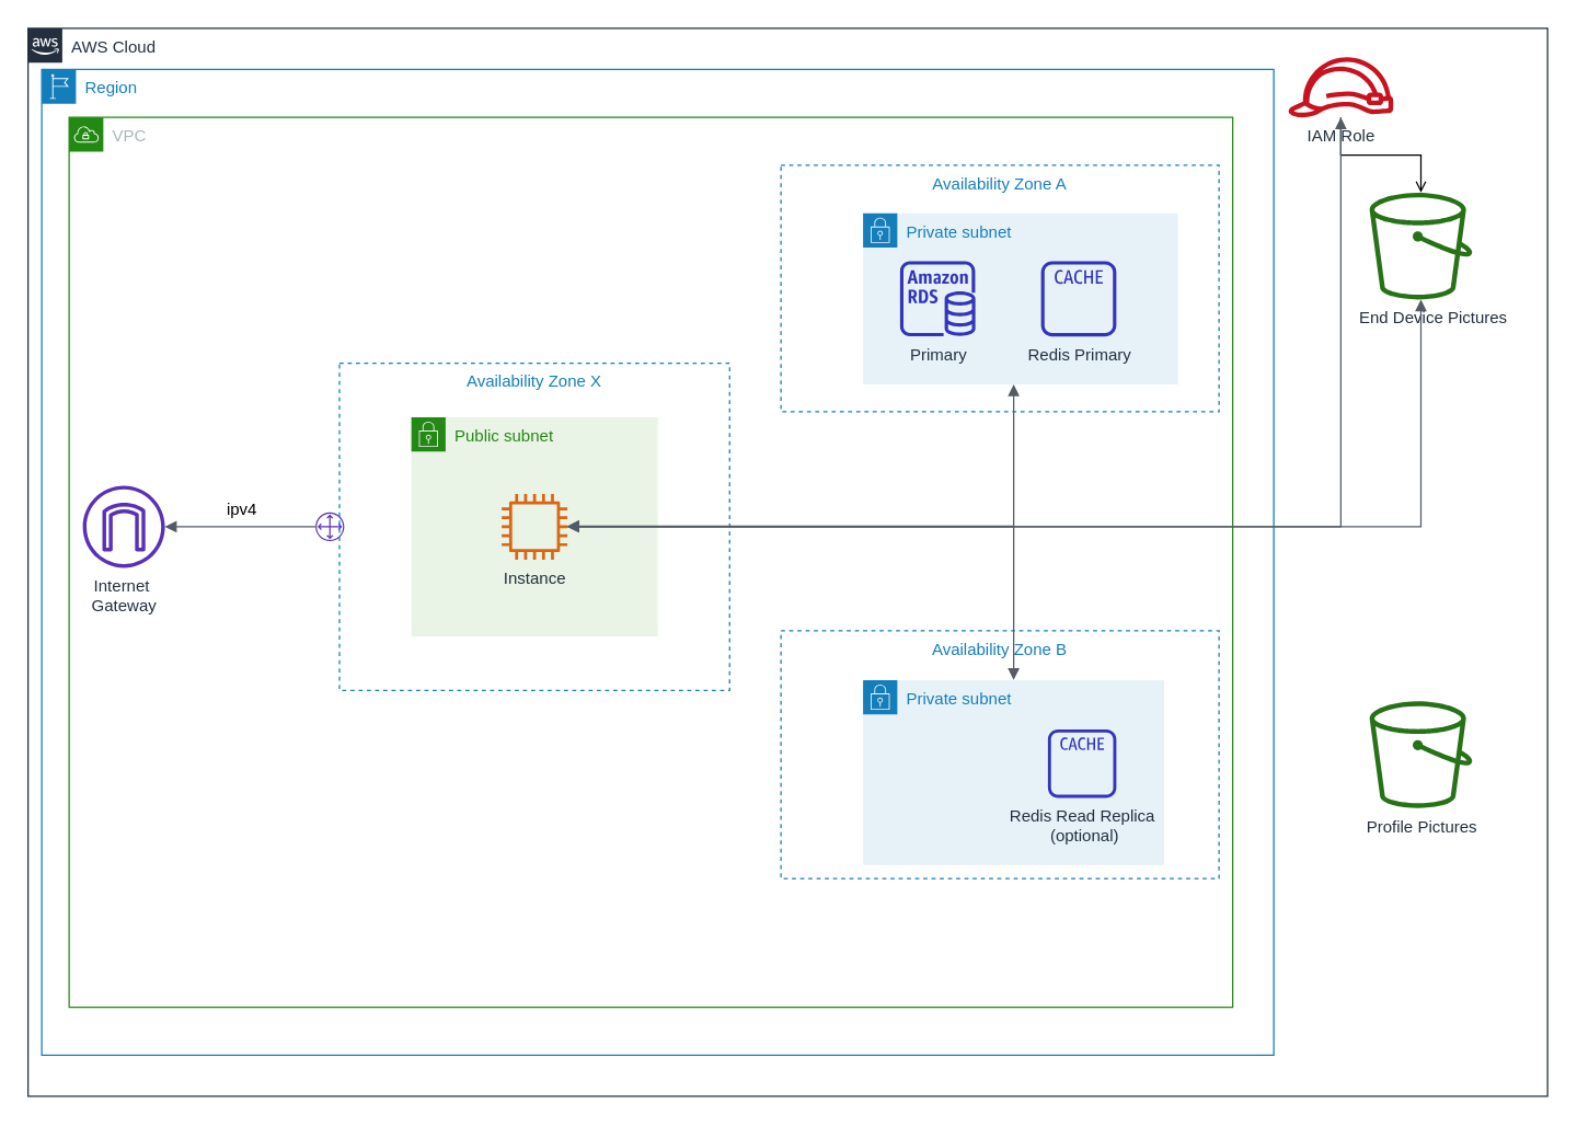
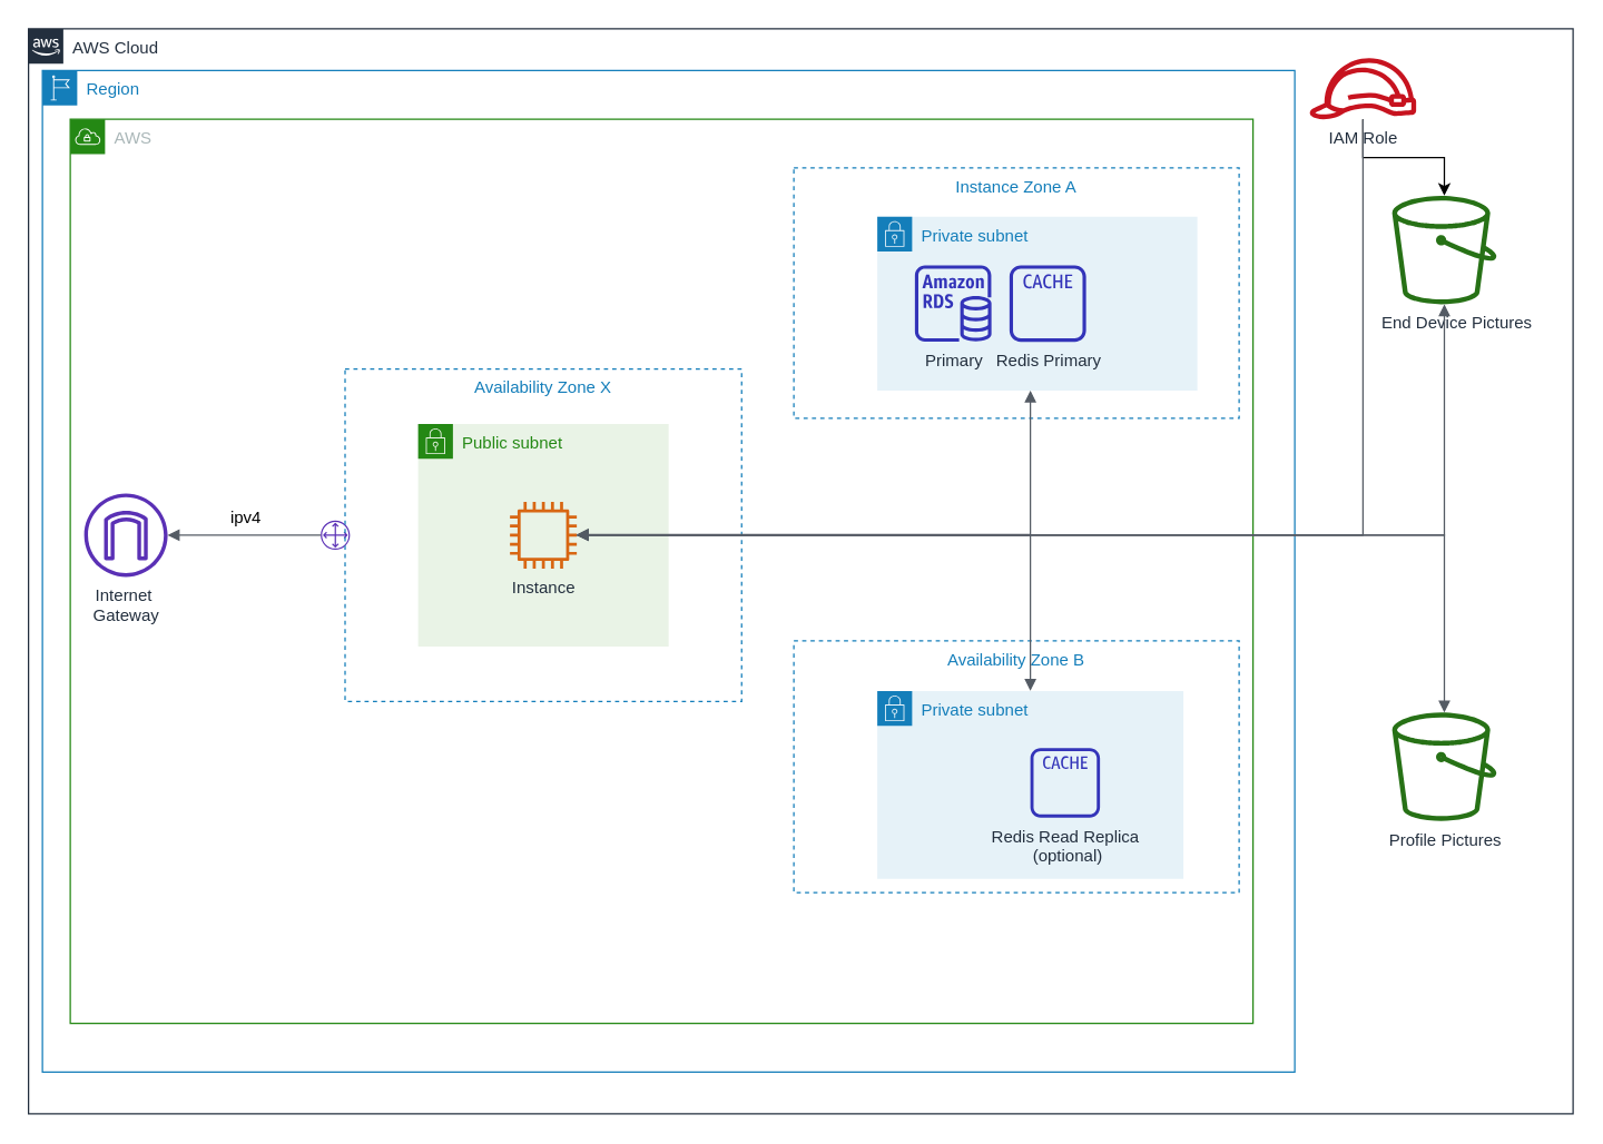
  <mxCell id="0" />
  <mxCell id="1" parent="0" />
  <mxCell id="2" value="AWS Cloud" style="points=[[0,0],[0.25,0],[0.5,0],[0.75,0],[1,0],[1,0.25],[1,0.5],[1,0.75],[1,1],[0.75,1],[0.5,1],[0.25,1],[0,1],[0,0.75],[0,0.5],[0,0.25]];outlineConnect=0;gradientColor=none;html=1;whiteSpace=wrap;fontSize=12;fontStyle=0;shape=mxgraph.aws4.group;grIcon=mxgraph.aws4.group_aws_cloud_alt;strokeColor=#232F3E;fillColor=none;verticalAlign=top;align=left;spacingLeft=30;fontColor=#232F3E;dashed=0;" parent="1" vertex="1"><mxGeometry x="20" width="1110" height="780" as="geometry" y="20" /></mxCell>
  <mxCell id="3" value="Region" style="points=[[0,0],[0.25,0],[0.5,0],[0.75,0],[1,0],[1,0.25],[1,0.5],[1,0.75],[1,1],[0.75,1],[0.5,1],[0.25,1],[0,1],[0,0.75],[0,0.5],[0,0.25]];outlineConnect=0;gradientColor=none;html=1;whiteSpace=wrap;fontSize=12;fontStyle=0;shape=mxgraph.aws4.group;grIcon=mxgraph.aws4.group_region;strokeColor=#147EBA;fillColor=none;verticalAlign=top;align=left;spacingLeft=30;fontColor=#147EBA;dashed=0;" parent="1" vertex="1"><mxGeometry x="30" y="50" width="900" height="720" as="geometry" /></mxCell>
- <mxCell id="4" value="VPC" style="points=[[0,0],[0.25,0],[0.5,0],[0.75,0],[1,0],[1,0.25],[1,0.5],[1,0.75],[1,1],[0.75,1],[0.5,1],[0.25,1],[0,1],[0,0.75],[0,0.5],[0,0.25]];outlineConnect=0;gradientColor=none;html=1;whiteSpace=wrap;fontSize=12;fontStyle=0;shape=mxgraph.aws4.group;grIcon=mxgraph.aws4.group_vpc;strokeColor=#248814;fillColor=none;verticalAlign=top;align=left;spacingLeft=30;fontColor=#AAB7B8;dashed=0;" parent="1" vertex="1"><mxGeometry x="50" y="85" width="850" height="650" as="geometry" /></mxCell>
+ <mxCell id="4" value="AWS" style="points=[[0,0],[0.25,0],[0.5,0],[0.75,0],[1,0],[1,0.25],[1,0.5],[1,0.75],[1,1],[0.75,1],[0.5,1],[0.25,1],[0,1],[0,0.75],[0,0.5],[0,0.25]];outlineConnect=0;gradientColor=none;html=1;whiteSpace=wrap;fontSize=12;fontStyle=0;shape=mxgraph.aws4.group;grIcon=mxgraph.aws4.group_vpc;strokeColor=#248814;fillColor=none;verticalAlign=top;align=left;spacingLeft=30;fontColor=#AAB7B8;dashed=0;" parent="1" vertex="1"><mxGeometry x="50" y="85" width="850" height="650" as="geometry" /></mxCell>
  <mxCell id="5" value="Availability Zone B" style="fillColor=none;strokeColor=#147EBA;dashed=1;verticalAlign=top;fontStyle=0;fontColor=#147EBA;" parent="1" vertex="1"><mxGeometry x="570" y="460" width="320" height="181" as="geometry" /></mxCell>
- <mxCell id="6" value="Availability Zone A" style="fillColor=none;strokeColor=#147EBA;dashed=1;verticalAlign=top;fontStyle=0;fontColor=#147EBA;" parent="1" vertex="1"><mxGeometry x="570" y="120" width="320" height="180" as="geometry" /></mxCell>
+ <mxCell id="6" value="Instance Zone A" style="fillColor=none;strokeColor=#147EBA;dashed=1;verticalAlign=top;fontStyle=0;fontColor=#147EBA;" parent="1" vertex="1"><mxGeometry x="570" y="120" width="320" height="180" as="geometry" /></mxCell>
  <mxCell id="7" value="Private subnet" style="points=[[0,0],[0.25,0],[0.5,0],[0.75,0],[1,0],[1,0.25],[1,0.5],[1,0.75],[1,1],[0.75,1],[0.5,1],[0.25,1],[0,1],[0,0.75],[0,0.5],[0,0.25]];outlineConnect=0;gradientColor=none;html=1;whiteSpace=wrap;fontSize=12;fontStyle=0;shape=mxgraph.aws4.group;grIcon=mxgraph.aws4.group_security_group;grStroke=0;strokeColor=#147EBA;fillColor=#E6F2F8;verticalAlign=top;align=left;spacingLeft=30;fontColor=#147EBA;dashed=0;" parent="1" vertex="1"><mxGeometry x="630" y="155" width="230" height="125" as="geometry" /></mxCell>
  <mxCell id="8" value="Private subnet" style="points=[[0,0],[0.25,0],[0.5,0],[0.75,0],[1,0],[1,0.25],[1,0.5],[1,0.75],[1,1],[0.75,1],[0.5,1],[0.25,1],[0,1],[0,0.75],[0,0.5],[0,0.25]];outlineConnect=0;gradientColor=none;html=1;whiteSpace=wrap;fontSize=12;fontStyle=0;shape=mxgraph.aws4.group;grIcon=mxgraph.aws4.group_security_group;grStroke=0;strokeColor=#147EBA;fillColor=#E6F2F8;verticalAlign=top;align=left;spacingLeft=30;fontColor=#147EBA;dashed=0;" parent="1" vertex="1"><mxGeometry x="630" y="496" width="220" height="135" as="geometry" /></mxCell>
  <mxCell id="9" value="Public subnet" style="points=[[0,0],[0.25,0],[0.5,0],[0.75,0],[1,0],[1,0.25],[1,0.5],[1,0.75],[1,1],[0.75,1],[0.5,1],[0.25,1],[0,1],[0,0.75],[0,0.5],[0,0.25]];outlineConnect=0;gradientColor=none;html=1;whiteSpace=wrap;fontSize=12;fontStyle=0;shape=mxgraph.aws4.group;grIcon=mxgraph.aws4.group_security_group;grStroke=0;strokeColor=#248814;fillColor=#E9F3E6;verticalAlign=top;align=left;spacingLeft=30;fontColor=#248814;dashed=0;" parent="1" vertex="1"><mxGeometry x="300" y="304" width="180" height="160" as="geometry" /></mxCell>
  <mxCell id="10" value="Internet&amp;nbsp;&lt;br&gt;Gateway" style="outlineConnect=0;fontColor=#232F3E;gradientColor=none;fillColor=#5A30B5;strokeColor=none;dashed=0;verticalLabelPosition=bottom;verticalAlign=top;align=center;html=1;fontSize=12;fontStyle=0;aspect=fixed;pointerEvents=1;shape=mxgraph.aws4.internet_gateway;" parent="1" vertex="1"><mxGeometry x="60" y="354" width="60" height="60" as="geometry" /></mxCell>
  <mxCell id="11" value="" style="outlineConnect=0;fontColor=#232F3E;gradientColor=none;fillColor=#5A30B5;strokeColor=none;dashed=0;verticalLabelPosition=bottom;verticalAlign=top;align=center;html=1;fontSize=12;fontStyle=0;aspect=fixed;pointerEvents=1;shape=mxgraph.aws4.customer_gateway;" parent="1" vertex="1"><mxGeometry x="230" y="373.5" width="21" height="21" as="geometry" /></mxCell>
  <mxCell id="12" value="Availability Zone X" style="fillColor=none;strokeColor=#147EBA;dashed=1;verticalAlign=top;fontStyle=0;fontColor=#147EBA;" parent="1" vertex="1"><mxGeometry x="247.5" y="264.5" width="285" height="239" as="geometry" /></mxCell>
  <mxCell id="13" value="" style="edgeStyle=orthogonalEdgeStyle;html=1;endArrow=none;elbow=vertical;startArrow=block;startFill=1;strokeColor=#545B64;rounded=0;" parent="1" source="10" target="11" edge="1"><mxGeometry width="100" relative="1" as="geometry"><mxPoint x="218" y="420" as="sourcePoint" /><mxPoint x="318" y="419.5" as="targetPoint" /></mxGeometry></mxCell>
  <mxCell id="14" value="ipv4" style="text;html=1;align=center;verticalAlign=middle;resizable=0;points=[];" parent="13" vertex="1" connectable="0"><mxGeometry y="1" relative="1" as="geometry"><mxPoint y="-12" as="offset" /></mxGeometry></mxCell>
  <mxCell id="15" value="Primary" style="outlineConnect=0;fontColor=#232F3E;gradientColor=none;fillColor=#3334B9;strokeColor=none;dashed=0;verticalLabelPosition=bottom;verticalAlign=top;align=center;html=1;fontSize=12;fontStyle=0;aspect=fixed;pointerEvents=1;shape=mxgraph.aws4.rds_instance;" parent="1" vertex="1"><mxGeometry x="657" y="190" width="55" height="55" as="geometry" /></mxCell>
- <mxCell id="16" value="Redis Primary" style="outlineConnect=0;fontColor=#232F3E;gradientColor=none;fillColor=#3334B9;strokeColor=none;dashed=0;verticalLabelPosition=bottom;verticalAlign=top;align=center;html=1;fontSize=12;fontStyle=0;aspect=fixed;pointerEvents=1;shape=mxgraph.aws4.cache_node;" parent="1" vertex="1"><mxGeometry x="760" y="190" width="55" height="55" as="geometry" /></mxCell>
- <mxCell id="17" value="Redis Read Replica&lt;br&gt;&amp;nbsp;(optional)" style="outlineConnect=0;fontColor=#232F3E;gradientColor=none;fillColor=#3334B9;strokeColor=none;dashed=0;verticalLabelPosition=bottom;verticalAlign=top;align=center;html=1;fontSize=12;fontStyle=0;aspect=fixed;pointerEvents=1;shape=mxgraph.aws4.cache_node;" parent="1" vertex="1"><mxGeometry x="765" y="532" width="50" height="50" as="geometry" /></mxCell>
+ <mxCell id="16" value="Redis Primary" style="outlineConnect=0;fontColor=#232F3E;gradientColor=none;fillColor=#3334B9;strokeColor=none;dashed=0;verticalLabelPosition=bottom;verticalAlign=top;align=center;html=1;fontSize=12;fontStyle=0;aspect=fixed;pointerEvents=1;shape=mxgraph.aws4.cache_node;" parent="1" vertex="1"><mxGeometry x="725" y="190" width="55" height="55" as="geometry" /></mxCell>
+ <mxCell id="17" value="Redis Read Replica&lt;br&gt;&amp;nbsp;(optional)" style="outlineConnect=0;fontColor=#232F3E;gradientColor=none;fillColor=#3334B9;strokeColor=none;dashed=0;verticalLabelPosition=bottom;verticalAlign=top;align=center;html=1;fontSize=12;fontStyle=0;aspect=fixed;pointerEvents=1;shape=mxgraph.aws4.cache_node;" parent="1" vertex="1"><mxGeometry x="740" y="537" width="50" height="50" as="geometry" /></mxCell>
  <mxCell id="18" value="Instance" style="outlineConnect=0;fontColor=#232F3E;gradientColor=none;fillColor=#D86613;strokeColor=none;dashed=0;verticalLabelPosition=bottom;verticalAlign=top;align=center;html=1;fontSize=12;fontStyle=0;aspect=fixed;pointerEvents=1;shape=mxgraph.aws4.instance2;" parent="1" vertex="1"><mxGeometry x="366" y="360" width="48" height="48" as="geometry" /></mxCell>
  <mxCell id="19" value="" style="edgeStyle=orthogonalEdgeStyle;html=1;endArrow=block;elbow=vertical;startArrow=block;startFill=1;endFill=1;strokeColor=#545B64;rounded=0;" parent="1" target="7" edge="1"><mxGeometry width="100" relative="1" as="geometry"><mxPoint x="414" y="383.5" as="sourcePoint" /><mxPoint x="514" y="383.5" as="targetPoint" /><Array as="points"><mxPoint x="740" y="384" /></Array></mxGeometry></mxCell>
  <mxCell id="20" value="" style="edgeStyle=orthogonalEdgeStyle;html=1;endArrow=block;elbow=vertical;startArrow=block;startFill=1;endFill=1;strokeColor=#545B64;rounded=0;" parent="1" source="18" target="8" edge="1"><mxGeometry width="100" relative="1" as="geometry"><mxPoint x="424" y="393.5" as="sourcePoint" /><mxPoint x="755" y="290" as="targetPoint" /><Array as="points"><mxPoint x="740" y="384" /></Array></mxGeometry></mxCell>
  <mxCell id="21" value="Profile Pictures" style="outlineConnect=0;fontColor=#232F3E;gradientColor=none;fillColor=#277116;strokeColor=none;dashed=0;verticalLabelPosition=bottom;verticalAlign=top;align=center;html=1;fontSize=12;fontStyle=0;aspect=fixed;pointerEvents=1;shape=mxgraph.aws4.bucket;" parent="1" vertex="1"><mxGeometry x="1000" y="511.5" width="75" height="78" as="geometry" /></mxCell>
  <mxCell id="22" value="&amp;nbsp;&amp;nbsp;&amp;nbsp;&amp;nbsp; End Device Pictures" style="outlineConnect=0;fontColor=#232F3E;gradientColor=none;fillColor=#277116;strokeColor=none;dashed=0;verticalLabelPosition=bottom;verticalAlign=top;align=center;html=1;fontSize=12;fontStyle=0;aspect=fixed;pointerEvents=1;shape=mxgraph.aws4.bucket;" parent="1" vertex="1"><mxGeometry x="1000" y="140" width="75" height="78" as="geometry" /></mxCell>
  <mxCell id="23" value="" style="edgeStyle=orthogonalEdgeStyle;html=1;endArrow=block;elbow=vertical;startArrow=block;startFill=1;endFill=1;strokeColor=#545B64;rounded=0;" parent="1" source="18" target="22" edge="1"><mxGeometry width="100" relative="1" as="geometry"><mxPoint x="680" y="410" as="sourcePoint" /><mxPoint x="780" y="410" as="targetPoint" /></mxGeometry></mxCell>
- <mxCell id="25" value="" style="edgeStyle=orthogonalEdgeStyle;rounded=0;orthogonalLoop=1;jettySize=auto;html=1;endArrow=open;" edge="1" parent="1" source="26" target="22"><mxGeometry relative="1" as="geometry" /></mxCell>
+ <mxCell id="24" value="" style="edgeStyle=orthogonalEdgeStyle;html=1;endArrow=block;elbow=vertical;startArrow=block;startFill=1;endFill=1;strokeColor=#545B64;rounded=0;" parent="1" source="18" target="21" edge="1"><mxGeometry width="100" relative="1" as="geometry"><mxPoint x="424" y="394" as="sourcePoint" /><mxPoint x="1047.5" y="227.925" as="targetPoint" /></mxGeometry></mxCell>
+ <mxCell id="25" value="" style="edgeStyle=orthogonalEdgeStyle;rounded=0;orthogonalLoop=1;jettySize=auto;html=1;" edge="1" parent="1" source="26" target="22"><mxGeometry relative="1" as="geometry" /></mxCell>
  <mxCell id="26" value="IAM Role" style="outlineConnect=0;fontColor=#232F3E;gradientColor=none;fillColor=#C7131F;strokeColor=none;dashed=0;verticalLabelPosition=bottom;verticalAlign=top;align=center;html=1;fontSize=12;fontStyle=0;aspect=fixed;pointerEvents=1;shape=mxgraph.aws4.role;" parent="1" vertex="1"><mxGeometry x="940" y="41" width="78" height="44" as="geometry" /></mxCell>
- <mxCell id="27" value="" style="edgeStyle=orthogonalEdgeStyle;html=1;endArrow=block;elbow=vertical;startArrow=none;endFill=1;strokeColor=#545B64;rounded=0;" parent="1" source="18" target="26" edge="1"><mxGeometry width="100" relative="1" as="geometry"><mxPoint x="680" y="410" as="sourcePoint" /><mxPoint x="780" y="410" as="targetPoint" /></mxGeometry></mxCell>
+ <mxCell id="27" value="" style="edgeStyle=orthogonalEdgeStyle;html=1;endArrow=none;elbow=vertical;startArrow=none;endFill=1;strokeColor=#545B64;rounded=0;" parent="1" source="18" target="26" edge="1"><mxGeometry width="100" relative="1" as="geometry"><mxPoint x="680" y="410" as="sourcePoint" /><mxPoint x="780" y="410" as="targetPoint" /></mxGeometry></mxCell>
